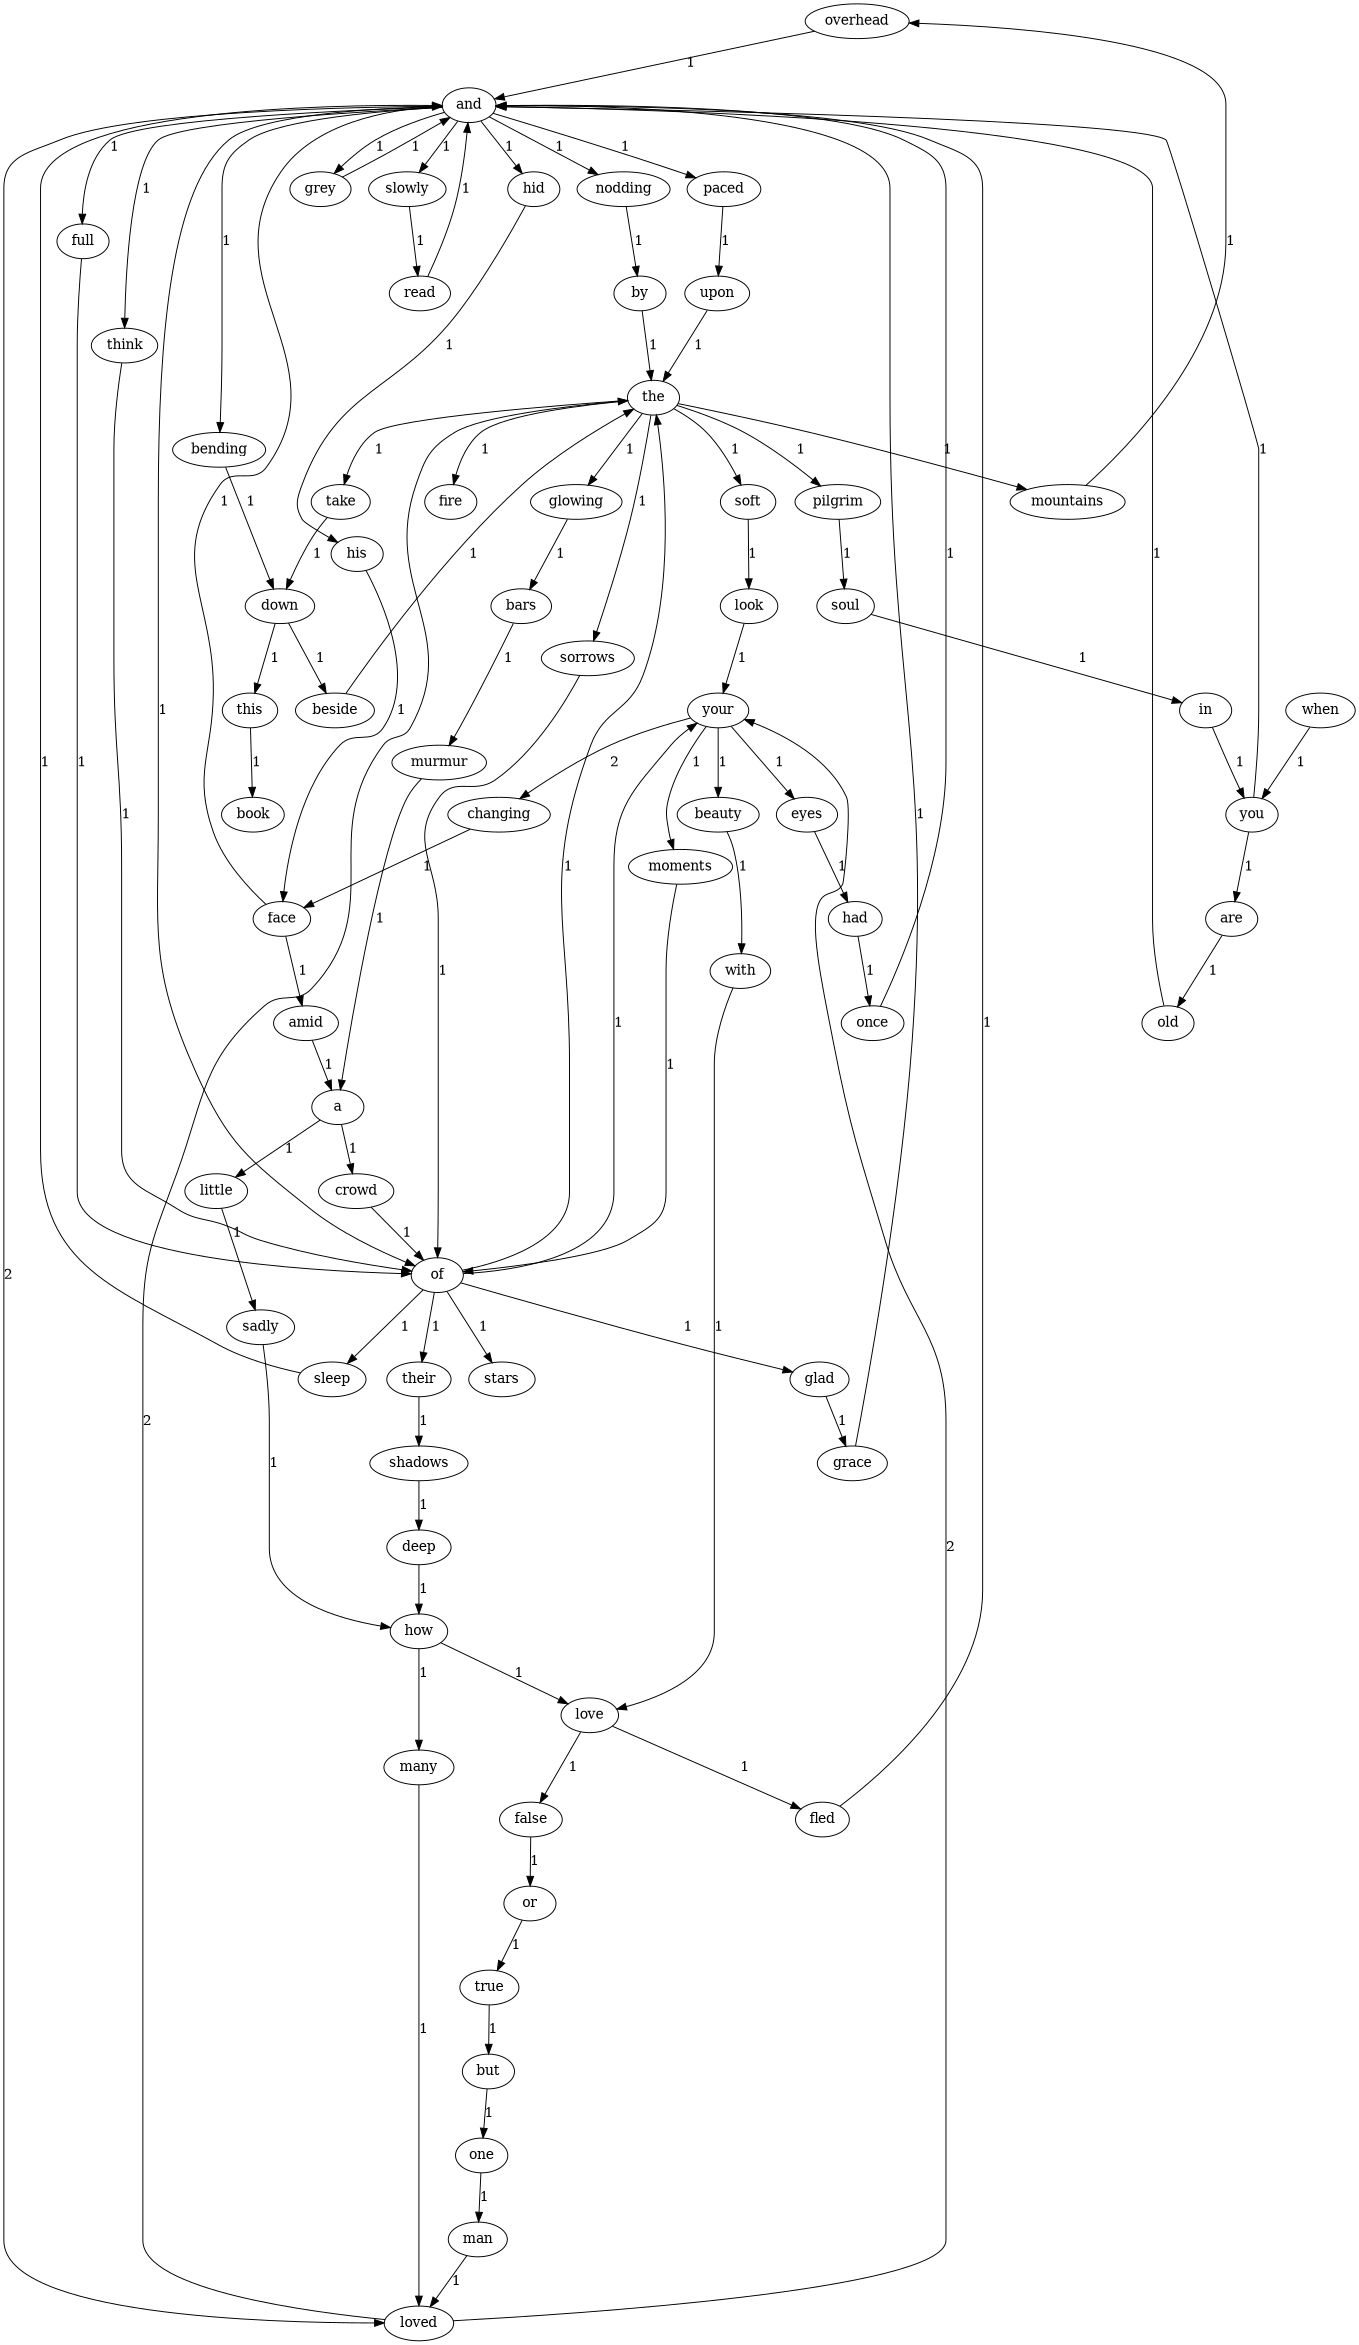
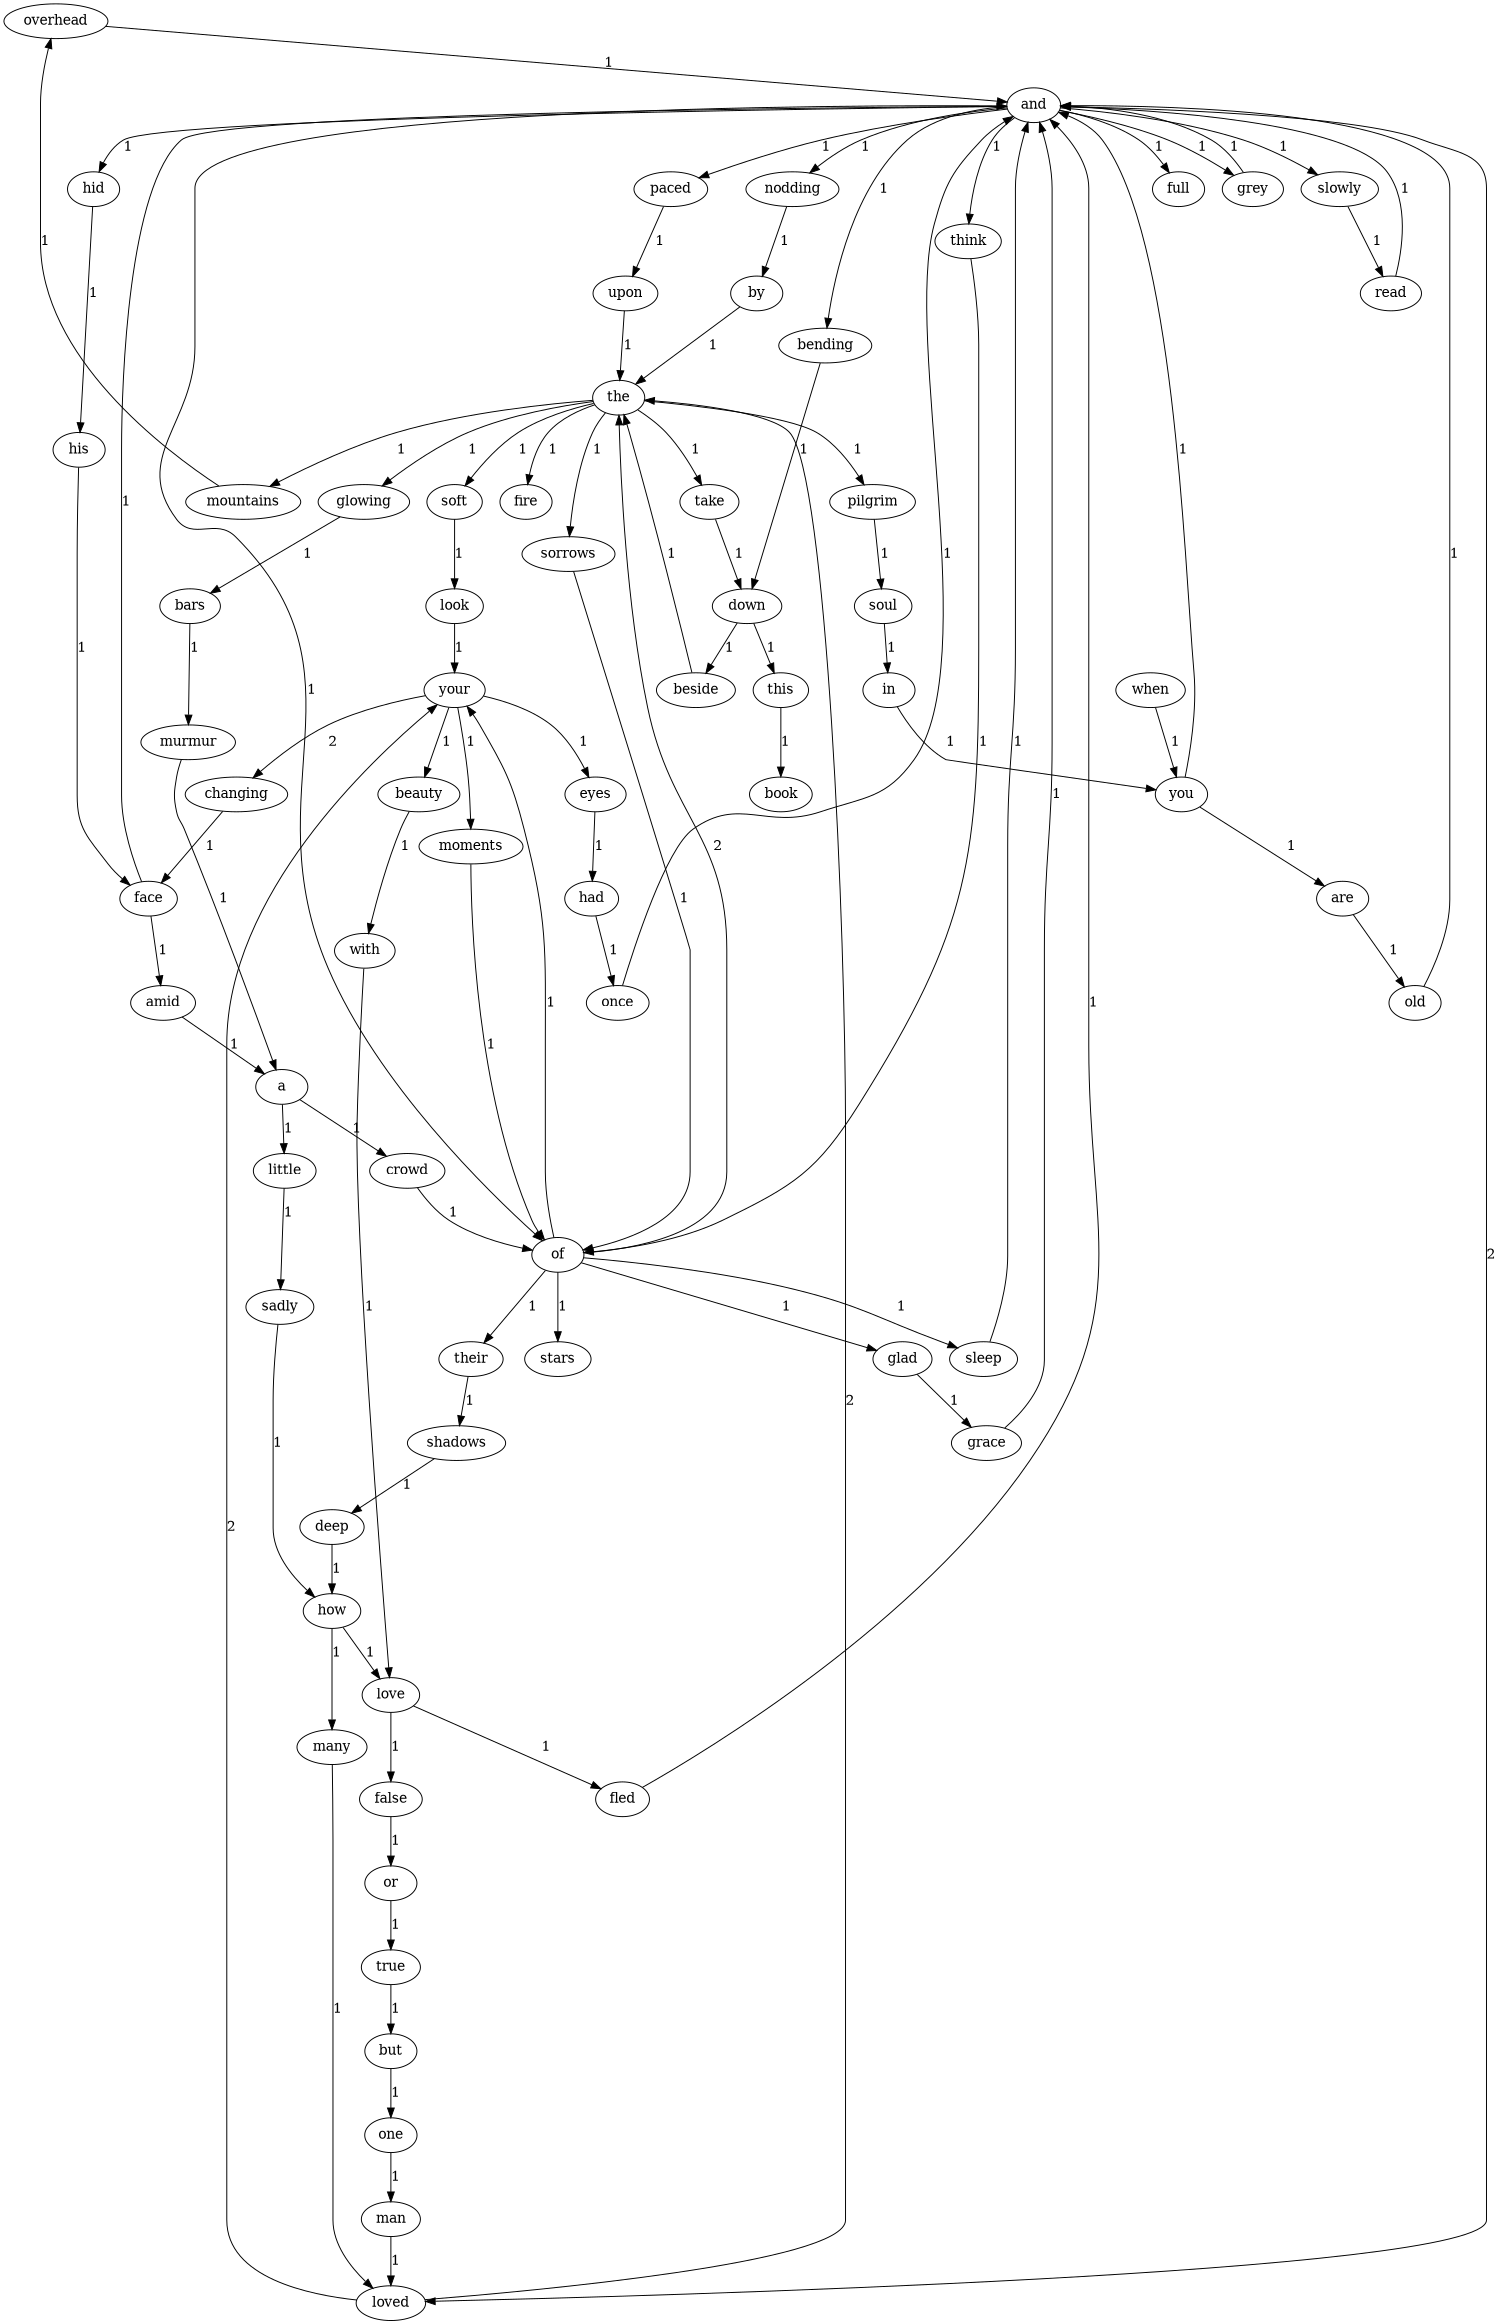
  digraph {
    overhead
    and
    nodding
    loved
    paced
    bending
    full
    think
    hid
    of
    grey
    slowly
    by
    the
    your
    upon
    down
    his
    their
    sleep
    glad
    stars
    read
    true
    but
    one
    man
    pilgrim
    soft
    sorrows
    glowing
    fire
    mountains
    take
    many
    moments
    beauty
    eyes
    changing
    soul
    look
    bars
    beside
    this
    book
    love
    fled
    false
    or
    murmur
    a
    little
    crowd
    in
    you
    had
    once
    sadly
    how
    face
    shadows
    grace
    with
    when
    are
    old
    amid
    deep
    overhead -> and [label=1]
    and -> nodding [label=1]
    and -> loved [label=2]
    and -> paced [label=1]
    and -> bending [label=1]
    and -> full [label=1]
    and -> think [label=1]
    and -> hid [label=1]
    and -> of [label=1]
    and -> grey [label=1]
    and -> slowly [label=1]
    nodding -> by [label=1]
    loved -> the [label=2]
    loved -> your [label=2]
    paced -> upon [label=1]
    bending -> down [label=1]
-   full -> of [label=1]
    think -> of [label=1]
    hid -> his [label=1]
-   of -> the [label=1]
+   of -> the [label=2]
    of -> your [label=1]
    of -> their [label=1]
    of -> sleep [label=1]
    of -> glad [label=1]
    of -> stars [label=1]
    grey -> and [label=1]
    slowly -> read [label=1]
    by -> the [label=1]
    the -> pilgrim [label=1]
    the -> soft [label=1]
    the -> sorrows [label=1]
    the -> glowing [label=1]
    the -> fire [label=1]
    the -> mountains [label=1]
    the -> take [label=1]
    your -> moments [label=1]
    your -> beauty [label=1]
    your -> eyes [label=1]
    your -> changing [label=2]
    upon -> the [label=1]
    down -> beside [label=1]
    down -> this [label=1]
    his -> face [label=1]
    their -> shadows [label=1]
    sleep -> and [label=1]
    glad -> grace [label=1]
    read -> and [label=1]
    true -> but [label=1]
    but -> one [label=1]
    one -> man [label=1]
    man -> loved [label=1]
    pilgrim -> soul [label=1]
    soft -> look [label=1]
    sorrows -> of [label=1]
    glowing -> bars [label=1]
    mountains -> overhead [label=1]
    take -> down [label=1]
    many -> loved [label=1]
    moments -> of [label=1]
    beauty -> with [label=1]
    eyes -> had [label=1]
    changing -> face [label=1]
    soul -> in [label=1]
    look -> your [label=1]
    bars -> murmur [label=1]
    beside -> the [label=1]
    this -> book [label=1]
    love -> fled [label=1]
    love -> false [label=1]
    fled -> and [label=1]
    false -> or [label=1]
    or -> true [label=1]
    murmur -> a [label=1]
    a -> little [label=1]
    a -> crowd [label=1]
    little -> sadly [label=1]
    crowd -> of [label=1]
    in -> you [label=1]
    you -> and [label=1]
    you -> are [label=1]
    had -> once [label=1]
    once -> and [label=1]
    sadly -> how [label=1]
    how -> many [label=1]
    how -> love [label=1]
    face -> and [label=1]
    face -> amid [label=1]
    shadows -> deep [label=1]
    grace -> and [label=1]
    with -> love [label=1]
    when -> you [label=1]
    are -> old [label=1]
    old -> and [label=1]
    amid -> a [label=1]
    deep -> how [label=1]
  }
